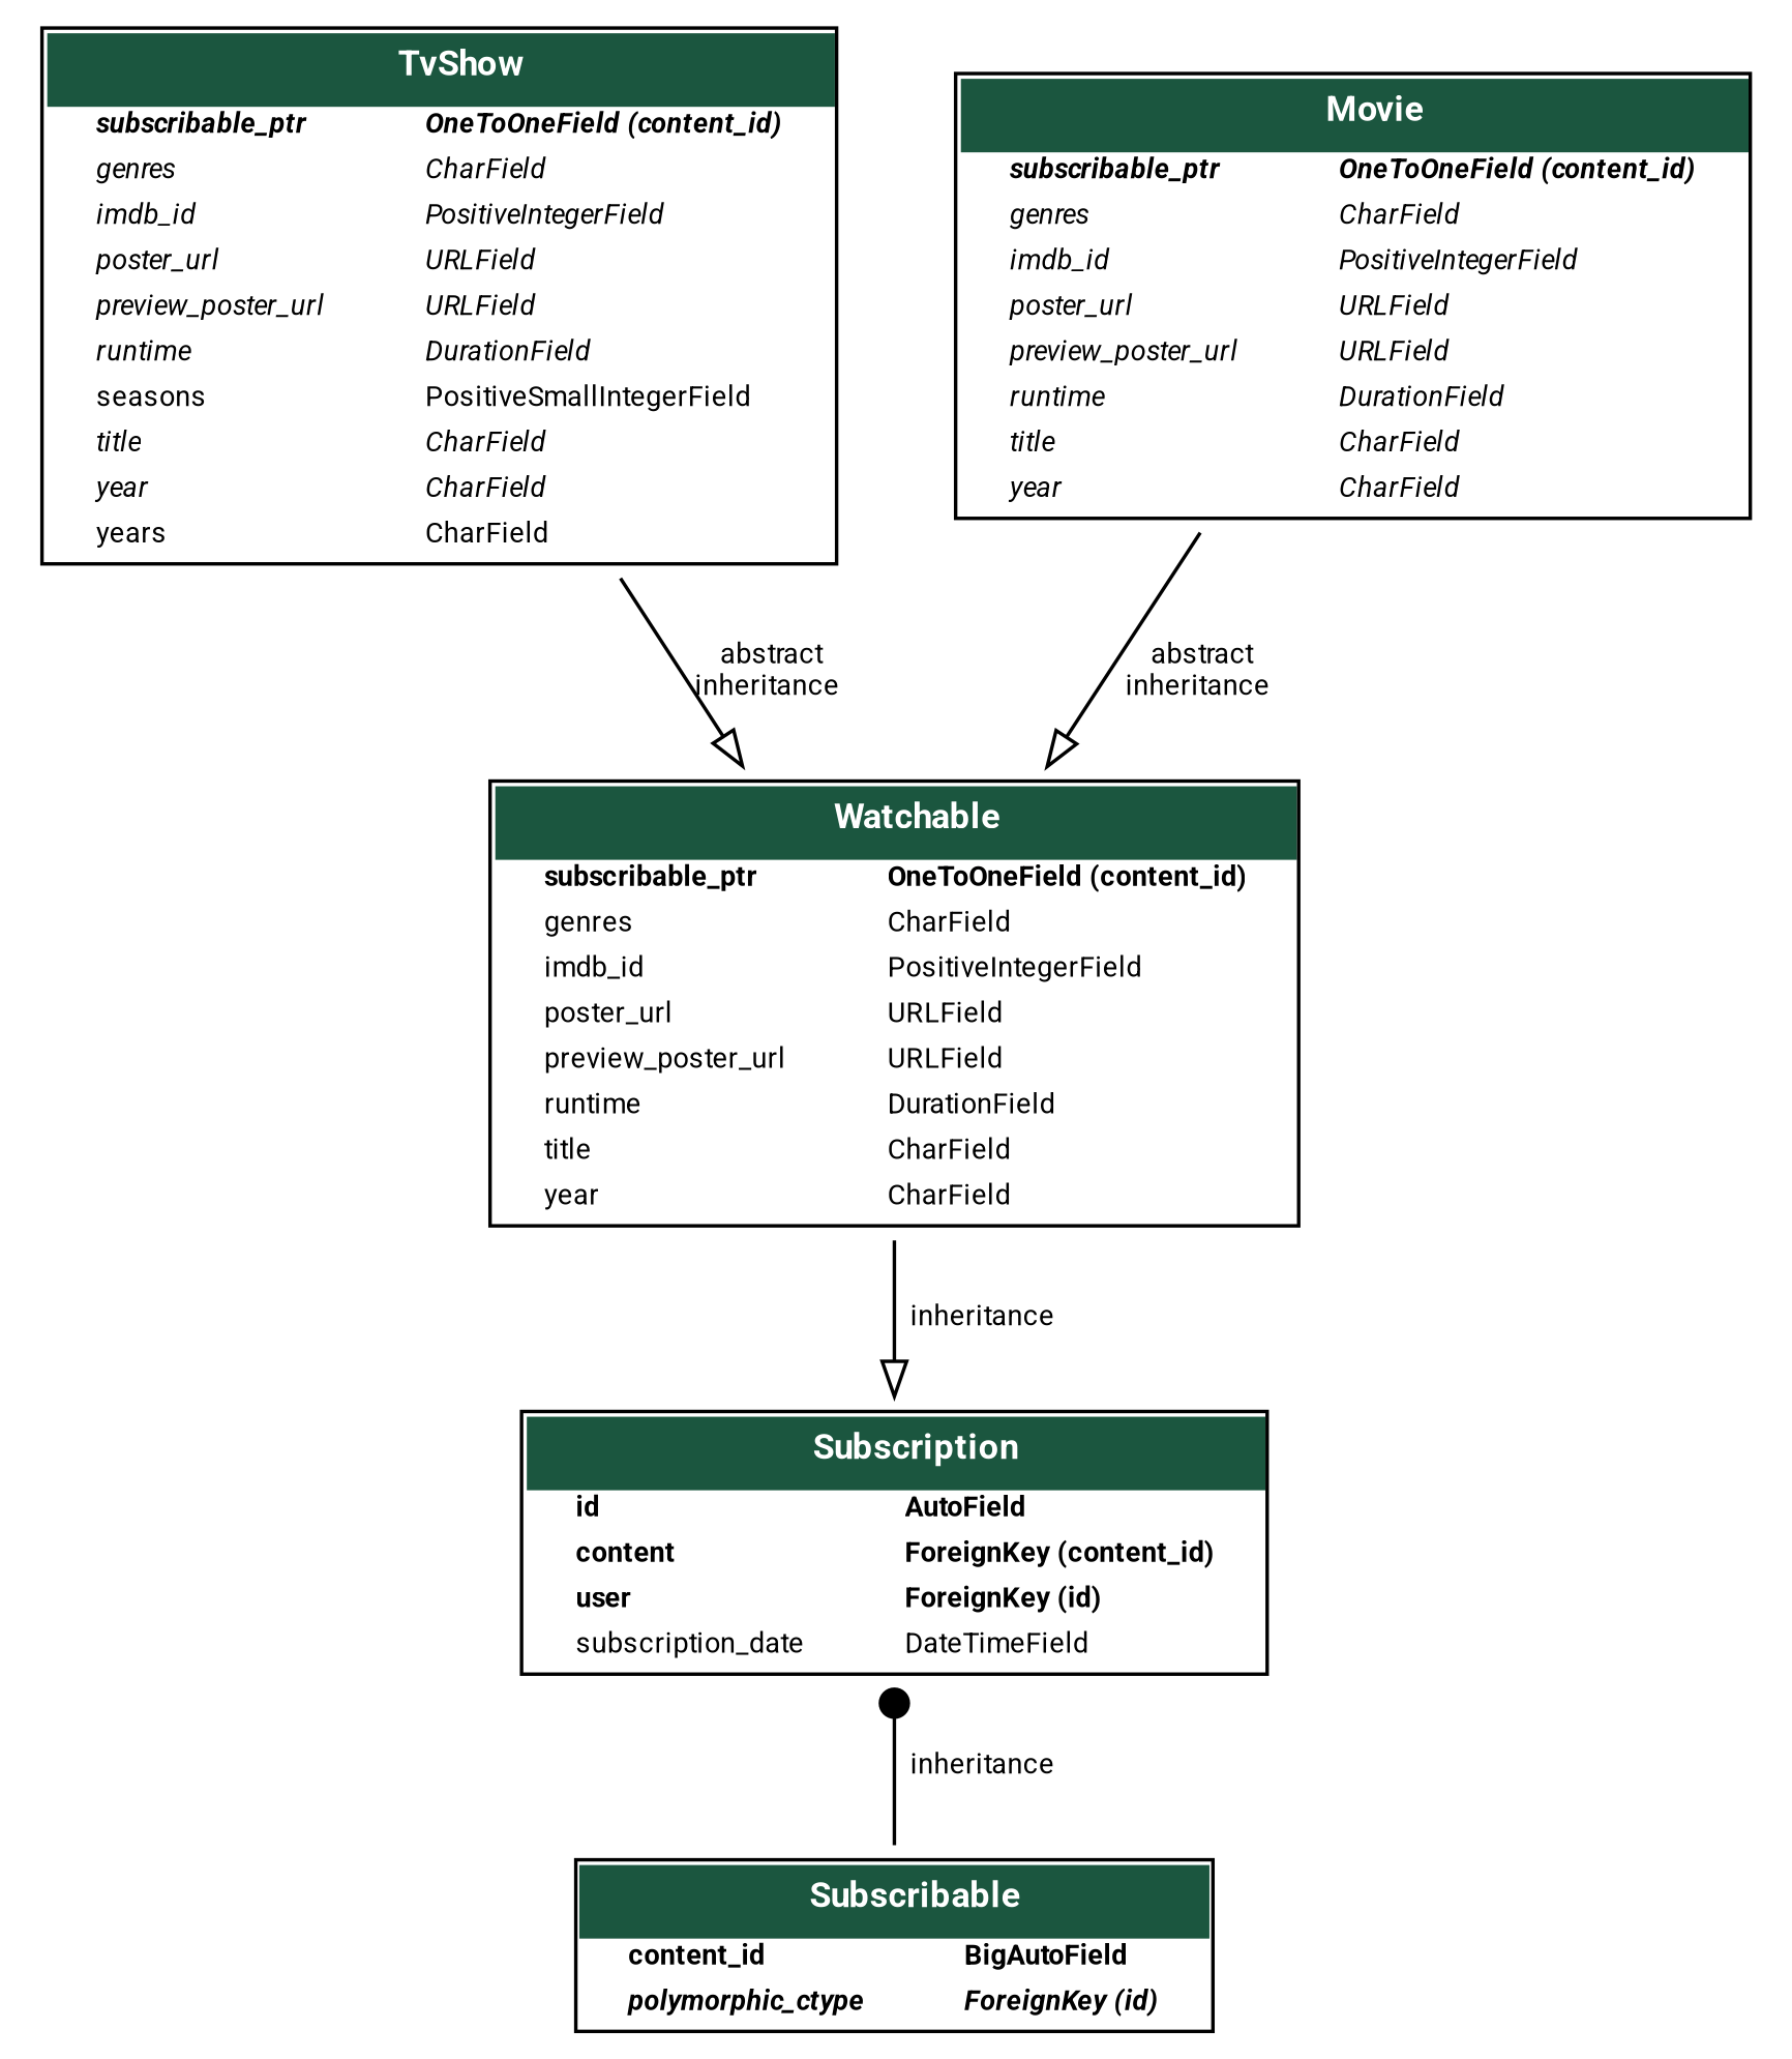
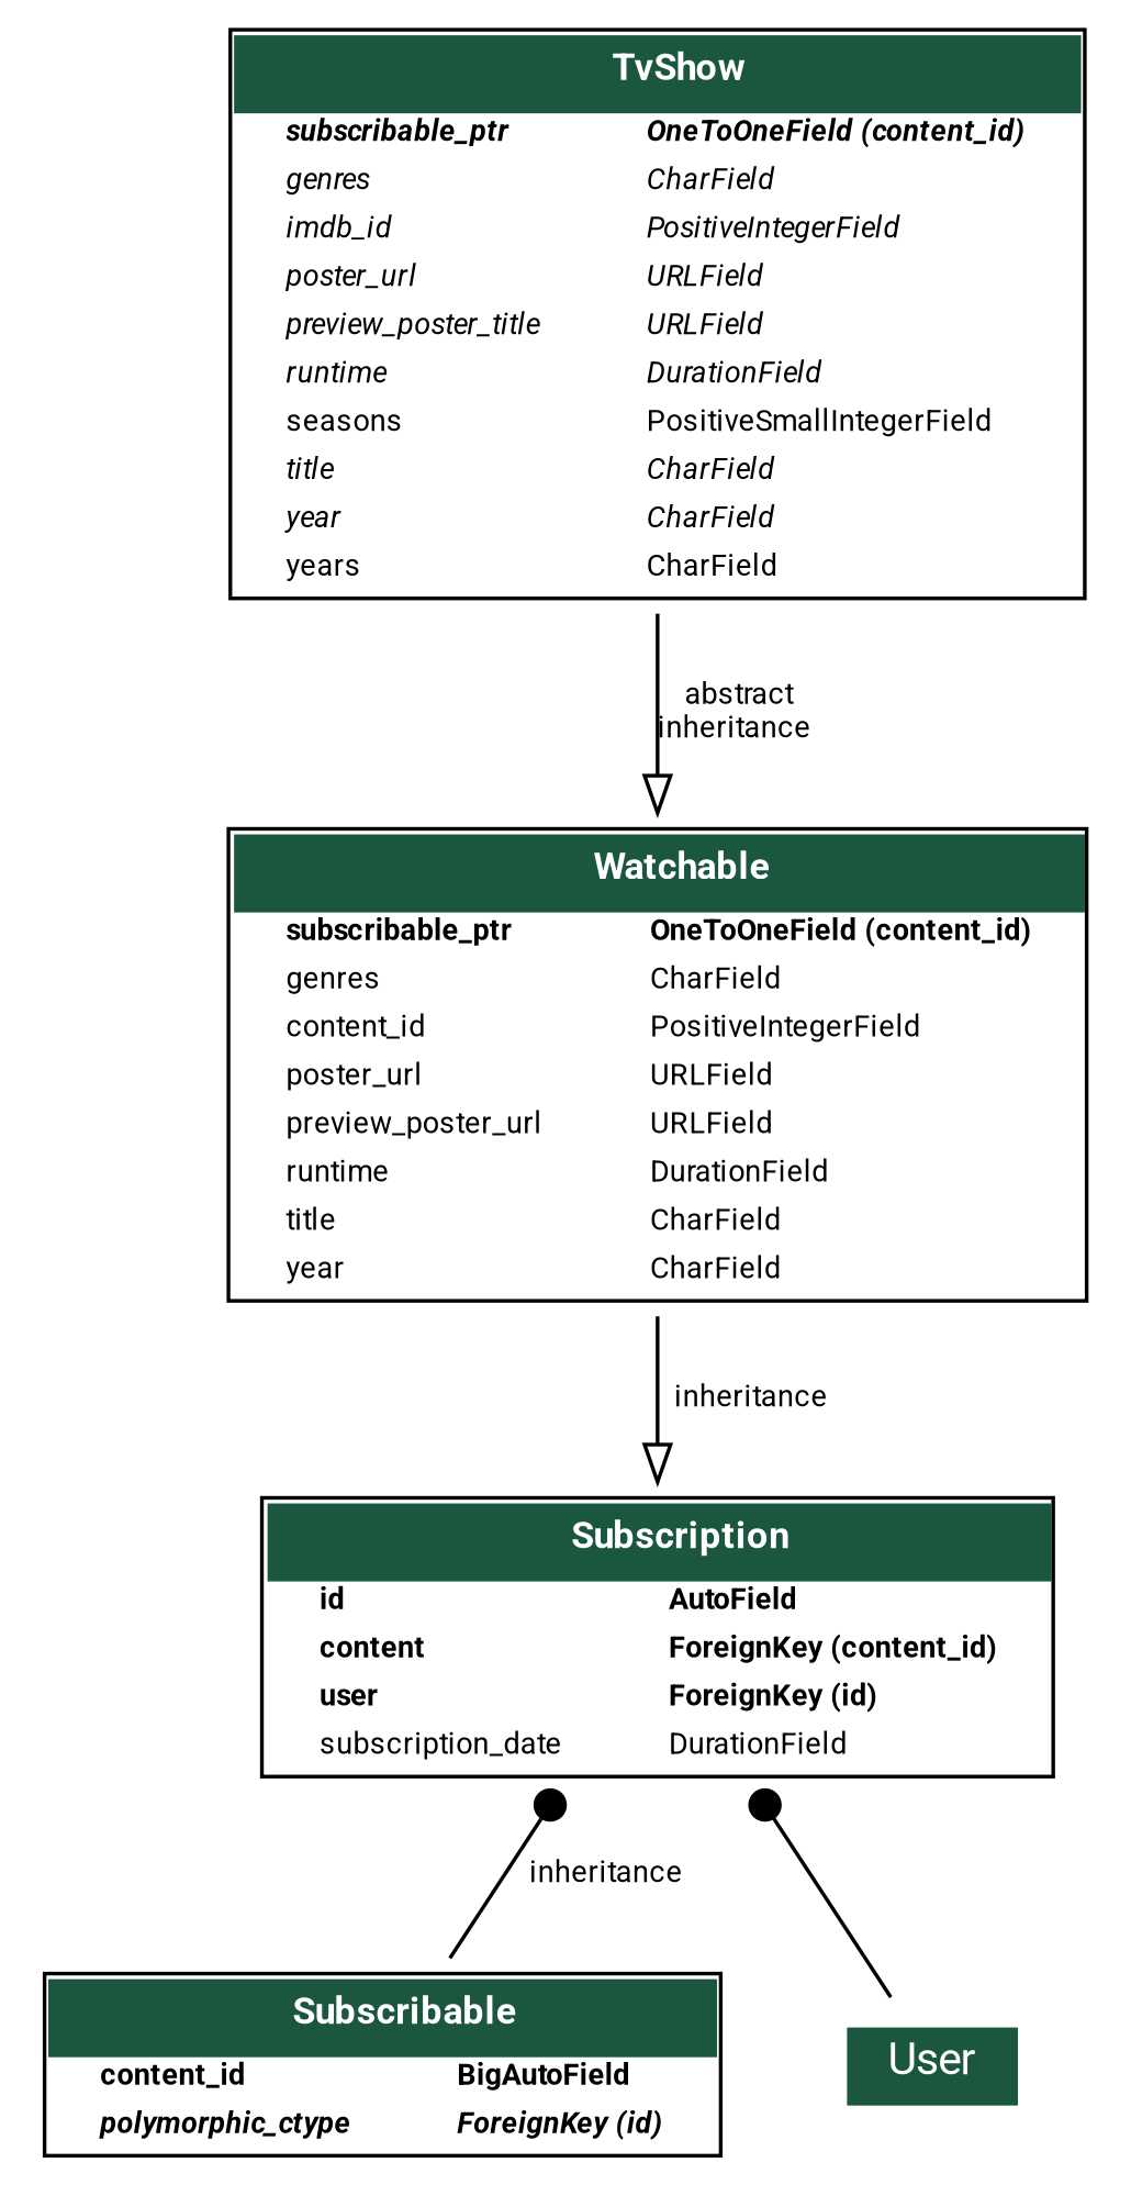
  digraph {
    fontname=Roboto
    fontsize=8
    splines=true
    node [fontname=Roboto fontsize=8 shape=plaintext]
    edge [arrowhead=empty arrowtail=none dir=both fontname=Roboto fontsize=8]
-   n1 [label=<     <TABLE BGCOLOR="white" BORDER="1" CELLBORDER="0" CELLSPACING="0">     <TR><TD COLSPAN="2" CELLPADDING="5" ALIGN="CENTER" BGCOLOR="#1b563f">     <FONT FACE="Roboto" COLOR="white" POINT-SIZE="10"><B>     Watchable     </B></FONT></TD></TR>       <TR><TD ALIGN="LEFT" BORDER="0">     <FONT FACE="Roboto"><B>subscribable_ptr</B></FONT>     </TD><TD ALIGN="LEFT">     <FONT FACE="Roboto"><B>OneToOneField (content_id)</B></FONT>     </TD></TR>        <TR><TD ALIGN="LEFT" BORDER="0">     <FONT FACE="Roboto">genres</FONT>     </TD><TD ALIGN="LEFT">     <FONT FACE="Roboto">CharField</FONT>     </TD></TR>        <TR><TD ALIGN="LEFT" BORDER="0">     <FONT FACE="Roboto">imdb_id</FONT>     </TD><TD ALIGN="LEFT">     <FONT FACE="Roboto">PositiveIntegerField</FONT>     </TD></TR>        <TR><TD ALIGN="LEFT" BORDER="0">     <FONT FACE="Roboto">poster_url</FONT>     </TD><TD ALIGN="LEFT">     <FONT FACE="Roboto">URLField</FONT>     </TD></TR>        <TR><TD ALIGN="LEFT" BORDER="0">     <FONT FACE="Roboto">preview_poster_url</FONT>     </TD><TD ALIGN="LEFT">     <FONT FACE="Roboto">URLField</FONT>     </TD></TR>        <TR><TD ALIGN="LEFT" BORDER="0">     <FONT FACE="Roboto">runtime</FONT>     </TD><TD ALIGN="LEFT">     <FONT FACE="Roboto">DurationField</FONT>     </TD></TR>        <TR><TD ALIGN="LEFT" BORDER="0">     <FONT FACE="Roboto">title</FONT>     </TD><TD ALIGN="LEFT">     <FONT FACE="Roboto">CharField</FONT>     </TD></TR>        <TR><TD ALIGN="LEFT" BORDER="0">     <FONT FACE="Roboto">year</FONT>     </TD><TD ALIGN="LEFT">     <FONT FACE="Roboto">CharField</FONT>     </TD></TR>       </TABLE>     >]
-   n2 [label=<     <TABLE BGCOLOR="white" BORDER="1" CELLBORDER="0" CELLSPACING="0">     <TR><TD COLSPAN="2" CELLPADDING="5" ALIGN="CENTER" BGCOLOR="#1b563f">     <FONT FACE="Roboto" COLOR="white" POINT-SIZE="10"><B>     Subscription     </B></FONT></TD></TR>       <TR><TD ALIGN="LEFT" BORDER="0">     <FONT FACE="Roboto"><B>id</B></FONT>     </TD><TD ALIGN="LEFT">     <FONT FACE="Roboto"><B>AutoField</B></FONT>     </TD></TR>        <TR><TD ALIGN="LEFT" BORDER="0">     <FONT FACE="Roboto"><B>content</B></FONT>     </TD><TD ALIGN="LEFT">     <FONT FACE="Roboto"><B>ForeignKey (content_id)</B></FONT>     </TD></TR>        <TR><TD ALIGN="LEFT" BORDER="0">     <FONT FACE="Roboto"><B>user</B></FONT>     </TD><TD ALIGN="LEFT">     <FONT FACE="Roboto"><B>ForeignKey (id)</B></FONT>     </TD></TR>        <TR><TD ALIGN="LEFT" BORDER="0">     <FONT FACE="Roboto">subscription_date</FONT>     </TD><TD ALIGN="LEFT">     <FONT FACE="Roboto">DateTimeField</FONT>     </TD></TR>       </TABLE>     >]
+   n1 [label=<     <TABLE BGCOLOR="white" BORDER="1" CELLBORDER="0" CELLSPACING="0">     <TR><TD COLSPAN="2" CELLPADDING="5" ALIGN="CENTER" BGCOLOR="#1b563f">     <FONT FACE="Roboto" COLOR="white" POINT-SIZE="10"><B>     Watchable     </B></FONT></TD></TR>       <TR><TD ALIGN="LEFT" BORDER="0">     <FONT FACE="Roboto"><B>subscribable_ptr</B></FONT>     </TD><TD ALIGN="LEFT">     <FONT FACE="Roboto"><B>OneToOneField (content_id)</B></FONT>     </TD></TR>        <TR><TD ALIGN="LEFT" BORDER="0">     <FONT FACE="Roboto">genres</FONT>     </TD><TD ALIGN="LEFT">     <FONT FACE="Roboto">CharField</FONT>     </TD></TR>        <TR><TD ALIGN="LEFT" BORDER="0">     <FONT FACE="Roboto">content_id</FONT>     </TD><TD ALIGN="LEFT">     <FONT FACE="Roboto">PositiveIntegerField</FONT>     </TD></TR>        <TR><TD ALIGN="LEFT" BORDER="0">     <FONT FACE="Roboto">poster_url</FONT>     </TD><TD ALIGN="LEFT">     <FONT FACE="Roboto">URLField</FONT>     </TD></TR>        <TR><TD ALIGN="LEFT" BORDER="0">     <FONT FACE="Roboto">preview_poster_url</FONT>     </TD><TD ALIGN="LEFT">     <FONT FACE="Roboto">URLField</FONT>     </TD></TR>        <TR><TD ALIGN="LEFT" BORDER="0">     <FONT FACE="Roboto">runtime</FONT>     </TD><TD ALIGN="LEFT">     <FONT FACE="Roboto">DurationField</FONT>     </TD></TR>        <TR><TD ALIGN="LEFT" BORDER="0">     <FONT FACE="Roboto">title</FONT>     </TD><TD ALIGN="LEFT">     <FONT FACE="Roboto">CharField</FONT>     </TD></TR>        <TR><TD ALIGN="LEFT" BORDER="0">     <FONT FACE="Roboto">year</FONT>     </TD><TD ALIGN="LEFT">     <FONT FACE="Roboto">CharField</FONT>     </TD></TR>       </TABLE>     >]
+   n2 [label=<     <TABLE BGCOLOR="white" BORDER="1" CELLBORDER="0" CELLSPACING="0">     <TR><TD COLSPAN="2" CELLPADDING="5" ALIGN="CENTER" BGCOLOR="#1b563f">     <FONT FACE="Roboto" COLOR="white" POINT-SIZE="10"><B>     Subscription     </B></FONT></TD></TR>       <TR><TD ALIGN="LEFT" BORDER="0">     <FONT FACE="Roboto"><B>id</B></FONT>     </TD><TD ALIGN="LEFT">     <FONT FACE="Roboto"><B>AutoField</B></FONT>     </TD></TR>        <TR><TD ALIGN="LEFT" BORDER="0">     <FONT FACE="Roboto"><B>content</B></FONT>     </TD><TD ALIGN="LEFT">     <FONT FACE="Roboto"><B>ForeignKey (content_id)</B></FONT>     </TD></TR>        <TR><TD ALIGN="LEFT" BORDER="0">     <FONT FACE="Roboto"><B>user</B></FONT>     </TD><TD ALIGN="LEFT">     <FONT FACE="Roboto"><B>ForeignKey (id)</B></FONT>     </TD></TR>        <TR><TD ALIGN="LEFT" BORDER="0">     <FONT FACE="Roboto">subscription_date</FONT>     </TD><TD ALIGN="LEFT">     <FONT FACE="Roboto">DurationField</FONT>     </TD></TR>       </TABLE>     >]
    n3 [label=<     <TABLE BGCOLOR="white" BORDER="1" CELLBORDER="0" CELLSPACING="0">     <TR><TD COLSPAN="2" CELLPADDING="5" ALIGN="CENTER" BGCOLOR="#1b563f">     <FONT FACE="Roboto" COLOR="white" POINT-SIZE="10"><B>     Subscribable     </B></FONT></TD></TR>       <TR><TD ALIGN="LEFT" BORDER="0">     <FONT FACE="Roboto"><B>content_id</B></FONT>     </TD><TD ALIGN="LEFT">     <FONT FACE="Roboto"><B>BigAutoField</B></FONT>     </TD></TR>        <TR><TD ALIGN="LEFT" BORDER="0">     <FONT FACE="Roboto"><I><B>polymorphic_ctype</B></I></FONT>     </TD><TD ALIGN="LEFT">     <FONT FACE="Roboto"><I><B>ForeignKey (id)</B></I></FONT>     </TD></TR>       </TABLE>     >]
-   n5 [label=<     <TABLE BGCOLOR="white" BORDER="1" CELLBORDER="0" CELLSPACING="0">     <TR><TD COLSPAN="2" CELLPADDING="5" ALIGN="CENTER" BGCOLOR="#1b563f">     <FONT FACE="Roboto" COLOR="white" POINT-SIZE="10"><B>     TvShow     </B></FONT></TD></TR>       <TR><TD ALIGN="LEFT" BORDER="0">     <FONT FACE="Roboto"><I><B>subscribable_ptr</B></I></FONT>     </TD><TD ALIGN="LEFT">     <FONT FACE="Roboto"><I><B>OneToOneField (content_id)</B></I></FONT>     </TD></TR>        <TR><TD ALIGN="LEFT" BORDER="0">     <FONT FACE="Roboto"><I>genres</I></FONT>     </TD><TD ALIGN="LEFT">     <FONT FACE="Roboto"><I>CharField</I></FONT>     </TD></TR>        <TR><TD ALIGN="LEFT" BORDER="0">     <FONT FACE="Roboto"><I>imdb_id</I></FONT>     </TD><TD ALIGN="LEFT">     <FONT FACE="Roboto"><I>PositiveIntegerField</I></FONT>     </TD></TR>      <TR><TD ALIGN="LEFT" BORDER="0">     <FONT FACE="Roboto"><I>poster_url</I></FONT>     </TD><TD ALIGN="LEFT">     <FONT FACE="Roboto"><I>URLField</I></FONT>     </TD></TR>        <TR><TD ALIGN="LEFT" BORDER="0">     <FONT FACE="Roboto"><I>preview_poster_url</I></FONT>     </TD><TD ALIGN="LEFT">     <FONT FACE="Roboto"><I>URLField</I></FONT>     </TD></TR>        <TR><TD ALIGN="LEFT" BORDER="0">     <FONT FACE="Roboto"><I>runtime</I></FONT>     </TD><TD ALIGN="LEFT">     <FONT FACE="Roboto"><I>DurationField</I></FONT>     </TD></TR>        <TR><TD ALIGN="LEFT" BORDER="0">     <FONT FACE="Roboto">seasons</FONT>     </TD><TD ALIGN="LEFT">     <FONT FACE="Roboto">PositiveSmallIntegerField</FONT>     </TD></TR>        <TR><TD ALIGN="LEFT" BORDER="0">     <FONT FACE="Roboto"><I>title</I></FONT>     </TD><TD ALIGN="LEFT">     <FONT FACE="Roboto"><I>CharField</I></FONT>     </TD></TR>        <TR><TD ALIGN="LEFT" BORDER="0">     <FONT FACE="Roboto"><I>year</I></FONT>     </TD><TD ALIGN="LEFT">     <FONT FACE="Roboto"><I>CharField</I></FONT>     </TD></TR>        <TR><TD ALIGN="LEFT" BORDER="0">     <FONT FACE="Roboto">years</FONT>     </TD><TD ALIGN="LEFT">     <FONT FACE="Roboto">CharField</FONT>     </TD></TR>       </TABLE>     >]
-   n6 [label=<     <TABLE BGCOLOR="white" BORDER="1" CELLBORDER="0" CELLSPACING="0">     <TR><TD COLSPAN="2" CELLPADDING="5" ALIGN="CENTER" BGCOLOR="#1b563f">     <FONT FACE="Roboto" COLOR="white" POINT-SIZE="10"><B>     Movie     </B></FONT></TD></TR>       <TR><TD ALIGN="LEFT" BORDER="0">     <FONT FACE="Roboto"><I><B>subscribable_ptr</B></I></FONT>     </TD><TD ALIGN="LEFT">     <FONT FACE="Roboto"><I><B>OneToOneField (content_id)</B></I></FONT>     </TD></TR>        <TR><TD ALIGN="LEFT" BORDER="0">     <FONT FACE="Roboto"><I>genres</I></FONT>     </TD><TD ALIGN="LEFT">     <FONT FACE="Roboto"><I>CharField</I></FONT>     </TD></TR>        <TR><TD ALIGN="LEFT" BORDER="0">     <FONT FACE="Roboto"><I>imdb_id</I></FONT>     </TD><TD ALIGN="LEFT">     <FONT FACE="Roboto"><I>PositiveIntegerField</I></FONT>     </TD></TR>        <TR><TD ALIGN="LEFT" BORDER="0">     <FONT FACE="Roboto"><I>poster_url</I></FONT>     </TD><TD ALIGN="LEFT">     <FONT FACE="Roboto"><I>URLField</I></FONT>     </TD></TR>        <TR><TD ALIGN="LEFT" BORDER="0">     <FONT FACE="Roboto"><I>preview_poster_url</I></FONT>     </TD><TD ALIGN="LEFT">     <FONT FACE="Roboto"><I>URLField</I></FONT>     </TD></TR>        <TR><TD ALIGN="LEFT" BORDER="0">     <FONT FACE="Roboto"><I>runtime</I></FONT>     </TD><TD ALIGN="LEFT">     <FONT FACE="Roboto"><I>DurationField</I></FONT>     </TD></TR>        <TR><TD ALIGN="LEFT" BORDER="0">     <FONT FACE="Roboto"><I>title</I></FONT>     </TD><TD ALIGN="LEFT">     <FONT FACE="Roboto"><I>CharField</I></FONT>     </TD></TR>        <TR><TD ALIGN="LEFT" BORDER="0">     <FONT FACE="Roboto"><I>year</I></FONT>     </TD><TD ALIGN="LEFT">     <FONT FACE="Roboto"><I>CharField</I></FONT>     </TD></TR>       </TABLE>     >]
+   n4 [label=<   <TABLE BGCOLOR="white" BORDER="0" CELLBORDER="0" CELLSPACING="0">   <TR><TD COLSPAN="2" CELLPADDING="4" ALIGN="CENTER" BGCOLOR="#1b563f">   <FONT FACE="Roboto" POINT-SIZE="12" COLOR="white">User</FONT>   </TD></TR>   </TABLE>   >]
+   n5 [label=<     <TABLE BGCOLOR="white" BORDER="1" CELLBORDER="0" CELLSPACING="0">     <TR><TD COLSPAN="2" CELLPADDING="5" ALIGN="CENTER" BGCOLOR="#1b563f">     <FONT FACE="Roboto" COLOR="white" POINT-SIZE="10"><B>     TvShow     </B></FONT></TD></TR>       <TR><TD ALIGN="LEFT" BORDER="0">     <FONT FACE="Roboto"><I><B>subscribable_ptr</B></I></FONT>     </TD><TD ALIGN="LEFT">     <FONT FACE="Roboto"><I><B>OneToOneField (content_id)</B></I></FONT>     </TD></TR>        <TR><TD ALIGN="LEFT" BORDER="0">     <FONT FACE="Roboto"><I>genres</I></FONT>     </TD><TD ALIGN="LEFT">     <FONT FACE="Roboto"><I>CharField</I></FONT>     </TD></TR>        <TR><TD ALIGN="LEFT" BORDER="0">     <FONT FACE="Roboto"><I>imdb_id</I></FONT>     </TD><TD ALIGN="LEFT">     <FONT FACE="Roboto"><I>PositiveIntegerField</I></FONT>     </TD></TR>      <TR><TD ALIGN="LEFT" BORDER="0">     <FONT FACE="Roboto"><I>poster_url</I></FONT>     </TD><TD ALIGN="LEFT">     <FONT FACE="Roboto"><I>URLField</I></FONT>     </TD></TR>        <TR><TD ALIGN="LEFT" BORDER="0">     <FONT FACE="Roboto"><I>preview_poster_title</I></FONT>     </TD><TD ALIGN="LEFT">     <FONT FACE="Roboto"><I>URLField</I></FONT>     </TD></TR>        <TR><TD ALIGN="LEFT" BORDER="0">     <FONT FACE="Roboto"><I>runtime</I></FONT>     </TD><TD ALIGN="LEFT">     <FONT FACE="Roboto"><I>DurationField</I></FONT>     </TD></TR>        <TR><TD ALIGN="LEFT" BORDER="0">     <FONT FACE="Roboto">seasons</FONT>     </TD><TD ALIGN="LEFT">     <FONT FACE="Roboto">PositiveSmallIntegerField</FONT>     </TD></TR>        <TR><TD ALIGN="LEFT" BORDER="0">     <FONT FACE="Roboto"><I>title</I></FONT>     </TD><TD ALIGN="LEFT">     <FONT FACE="Roboto"><I>CharField</I></FONT>     </TD></TR>        <TR><TD ALIGN="LEFT" BORDER="0">     <FONT FACE="Roboto"><I>year</I></FONT>     </TD><TD ALIGN="LEFT">     <FONT FACE="Roboto"><I>CharField</I></FONT>     </TD></TR>        <TR><TD ALIGN="LEFT" BORDER="0">     <FONT FACE="Roboto">years</FONT>     </TD><TD ALIGN="LEFT">     <FONT FACE="Roboto">CharField</FONT>     </TD></TR>       </TABLE>     >]
    n1 -> n2 [label="  inheritance"]
    n2 -> n3 [arrowhead=none arrowtail=dot label="  inheritance"]
+   n2 -> n4 [arrowhead=none arrowtail=dot]
    n5 -> n1 [label=" abstract\ninheritance"]
-   n6 -> n1 [label=" abstract\ninheritance"]
  }
